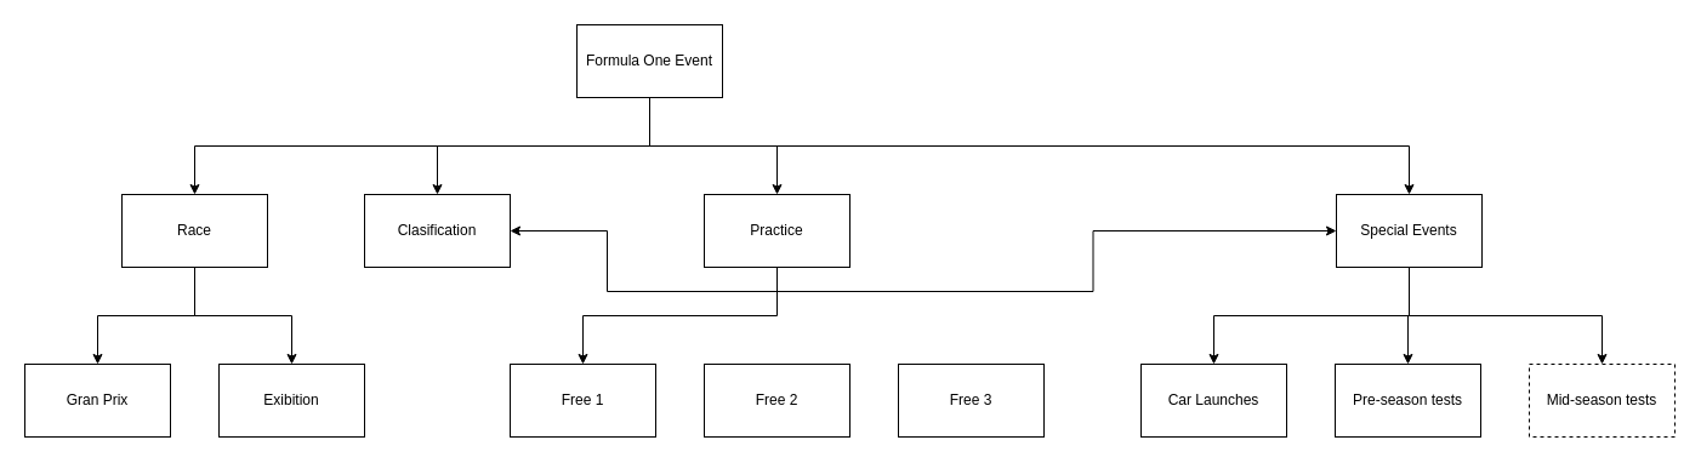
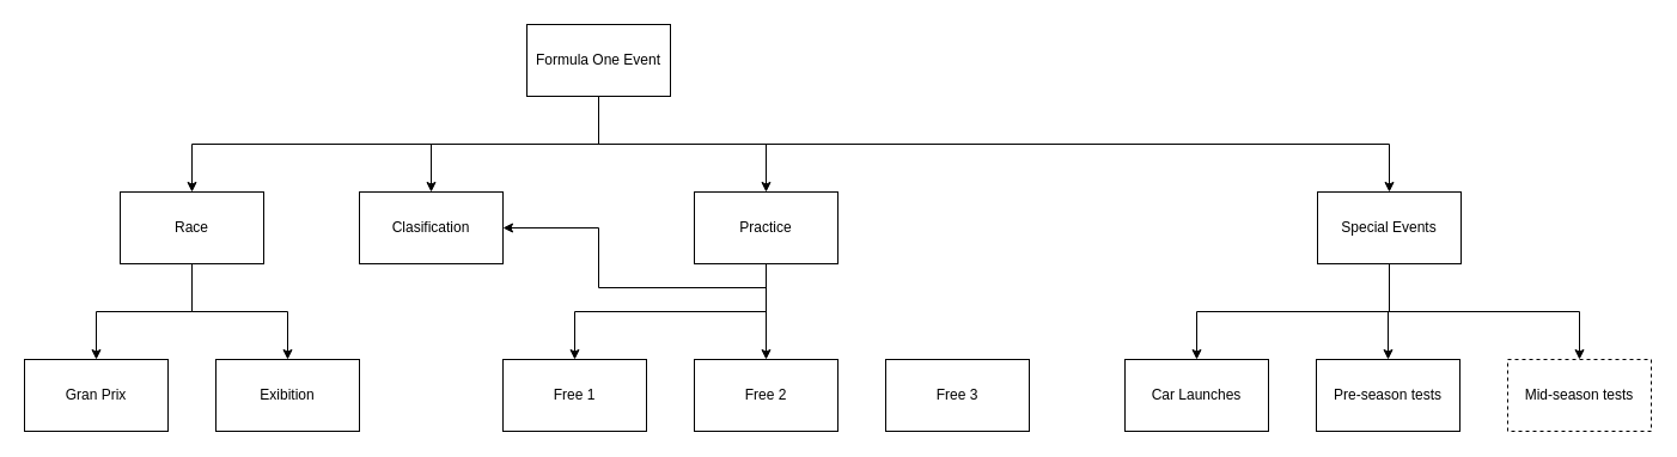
  <mxCell id="0" />
  <mxCell id="1" parent="0" />
  <mxCell id="2" style="edgeStyle=orthogonalEdgeStyle;rounded=0;orthogonalLoop=1;jettySize=auto;html=1;exitX=0.5;exitY=1;exitDx=0;exitDy=0;entryX=0.5;entryY=0;entryDx=0;entryDy=0;" edge="1" parent="1" source="6" target="9"><mxGeometry relative="1" as="geometry" /></mxCell>
  <mxCell id="3" style="edgeStyle=orthogonalEdgeStyle;rounded=0;orthogonalLoop=1;jettySize=auto;html=1;exitX=0.5;exitY=1;exitDx=0;exitDy=0;entryX=0.5;entryY=0;entryDx=0;entryDy=0;" edge="1" parent="1" source="6" target="10"><mxGeometry relative="1" as="geometry" /></mxCell>
  <mxCell id="4" style="edgeStyle=orthogonalEdgeStyle;rounded=0;orthogonalLoop=1;jettySize=auto;html=1;exitX=0.5;exitY=1;exitDx=0;exitDy=0;" edge="1" parent="1" source="6" target="18"><mxGeometry relative="1" as="geometry" /></mxCell>
  <mxCell id="5" style="edgeStyle=orthogonalEdgeStyle;rounded=0;orthogonalLoop=1;jettySize=auto;html=1;exitX=0.5;exitY=1;exitDx=0;exitDy=0;entryX=0.5;entryY=0;entryDx=0;entryDy=0;" edge="1" parent="1" source="6" target="14"><mxGeometry relative="1" as="geometry" /></mxCell>
- <mxCell id="6" value="Formula One Event" style="rounded=0;whiteSpace=wrap;html=1;" vertex="1" parent="1"><mxGeometry x="475" y="20" width="120" height="60" as="geometry" /></mxCell>
+ <mxCell id="6" value="Formula One Event" style="rounded=0;whiteSpace=wrap;html=1;" vertex="1" parent="1"><mxGeometry x="440" y="20" width="120" height="60" as="geometry" /></mxCell>
  <mxCell id="7" style="edgeStyle=orthogonalEdgeStyle;rounded=0;orthogonalLoop=1;jettySize=auto;html=1;exitX=0.5;exitY=1;exitDx=0;exitDy=0;" edge="1" parent="1" source="9" target="20"><mxGeometry relative="1" as="geometry" /></mxCell>
  <mxCell id="8" style="edgeStyle=orthogonalEdgeStyle;rounded=0;orthogonalLoop=1;jettySize=auto;html=1;exitX=0.5;exitY=1;exitDx=0;exitDy=0;" edge="1" parent="1" source="9" target="19"><mxGeometry relative="1" as="geometry" /></mxCell>
  <mxCell id="9" value="Race" style="rounded=0;whiteSpace=wrap;html=1;" vertex="1" parent="1"><mxGeometry x="100" y="160" width="120" height="60" as="geometry" /></mxCell>
  <mxCell id="10" value="Clasification" style="rounded=0;whiteSpace=wrap;html=1;" vertex="1" parent="1"><mxGeometry x="300" y="160" width="120" height="60" as="geometry" /></mxCell>
  <mxCell id="11" style="edgeStyle=orthogonalEdgeStyle;rounded=0;orthogonalLoop=1;jettySize=auto;html=1;exitX=0.5;exitY=1;exitDx=0;exitDy=0;entryX=0.5;entryY=0;entryDx=0;entryDy=0;" edge="1" parent="1" source="14" target="24"><mxGeometry relative="1" as="geometry" /></mxCell>
  <mxCell id="12" style="edgeStyle=orthogonalEdgeStyle;rounded=0;orthogonalLoop=1;jettySize=auto;html=1;exitX=0.5;exitY=1;exitDx=0;exitDy=0;entryX=0.5;entryY=0;entryDx=0;entryDy=0;" edge="1" parent="1" source="14" target="26"><mxGeometry relative="1" as="geometry" /></mxCell>
  <mxCell id="13" style="edgeStyle=orthogonalEdgeStyle;rounded=0;orthogonalLoop=1;jettySize=auto;html=1;exitX=0.5;exitY=1;exitDx=0;exitDy=0;entryX=0.5;entryY=0;entryDx=0;entryDy=0;" edge="1" parent="1" source="14" target="25"><mxGeometry relative="1" as="geometry" /></mxCell>
  <mxCell id="14" value="Special Events" style="rounded=0;whiteSpace=wrap;html=1;" vertex="1" parent="1"><mxGeometry x="1101" y="160" width="120" height="60" as="geometry" /></mxCell>
  <mxCell id="15" style="edgeStyle=orthogonalEdgeStyle;rounded=0;orthogonalLoop=1;jettySize=auto;html=1;exitX=0.5;exitY=1;exitDx=0;exitDy=0;" edge="1" parent="1" source="18" target="21"><mxGeometry relative="1" as="geometry" /></mxCell>
  <mxCell id="16" style="edgeStyle=orthogonalEdgeStyle;rounded=0;orthogonalLoop=1;jettySize=auto;html=1;exitX=0.5;exitY=1;exitDx=0;exitDy=0;" edge="1" parent="1" source="18" target="10"><mxGeometry relative="1" as="geometry" /></mxCell>
- <mxCell id="17" style="edgeStyle=orthogonalEdgeStyle;rounded=0;orthogonalLoop=1;jettySize=auto;html=1;exitX=0.5;exitY=1;exitDx=0;exitDy=0;" edge="1" parent="1" source="18" target="14"><mxGeometry relative="1" as="geometry" /></mxCell>
+ <mxCell id="17" style="edgeStyle=orthogonalEdgeStyle;rounded=0;orthogonalLoop=1;jettySize=auto;html=1;exitX=0.5;exitY=1;exitDx=0;exitDy=0;entryX=0.5;entryY=0;entryDx=0;entryDy=0;" edge="1" parent="1" source="18" target="22"><mxGeometry relative="1" as="geometry" /></mxCell>
  <mxCell id="18" value="Practice" style="rounded=0;whiteSpace=wrap;html=1;" vertex="1" parent="1"><mxGeometry x="580" y="160" width="120" height="60" as="geometry" /></mxCell>
  <mxCell id="19" value="Exibition" style="rounded=0;whiteSpace=wrap;html=1;" vertex="1" parent="1"><mxGeometry x="180" y="300" width="120" height="60" as="geometry" /></mxCell>
  <mxCell id="20" value="Gran Prix" style="rounded=0;whiteSpace=wrap;html=1;" vertex="1" parent="1"><mxGeometry x="20" y="300" width="120" height="60" as="geometry" /></mxCell>
  <mxCell id="21" value="Free 1" style="rounded=0;whiteSpace=wrap;html=1;" vertex="1" parent="1"><mxGeometry x="420" y="300" width="120" height="60" as="geometry" /></mxCell>
  <mxCell id="22" value="Free 2" style="rounded=0;whiteSpace=wrap;html=1;" vertex="1" parent="1"><mxGeometry x="580" y="300" width="120" height="60" as="geometry" /></mxCell>
  <mxCell id="23" value="Free 3" style="rounded=0;whiteSpace=wrap;html=1;" vertex="1" parent="1"><mxGeometry x="740" y="300" width="120" height="60" as="geometry" /></mxCell>
  <mxCell id="24" value="Car Launches" style="rounded=0;whiteSpace=wrap;html=1;" vertex="1" parent="1"><mxGeometry x="940" y="300" width="120" height="60" as="geometry" /></mxCell>
  <mxCell id="25" value="Pre-season tests" style="rounded=0;whiteSpace=wrap;html=1;" vertex="1" parent="1"><mxGeometry x="1100" y="300" width="120" height="60" as="geometry" /></mxCell>
  <mxCell id="26" value="Mid-season tests" style="rounded=0;whiteSpace=wrap;html=1;dashed=1;" vertex="1" parent="1"><mxGeometry x="1260" y="300" width="120" height="60" as="geometry" /></mxCell>
